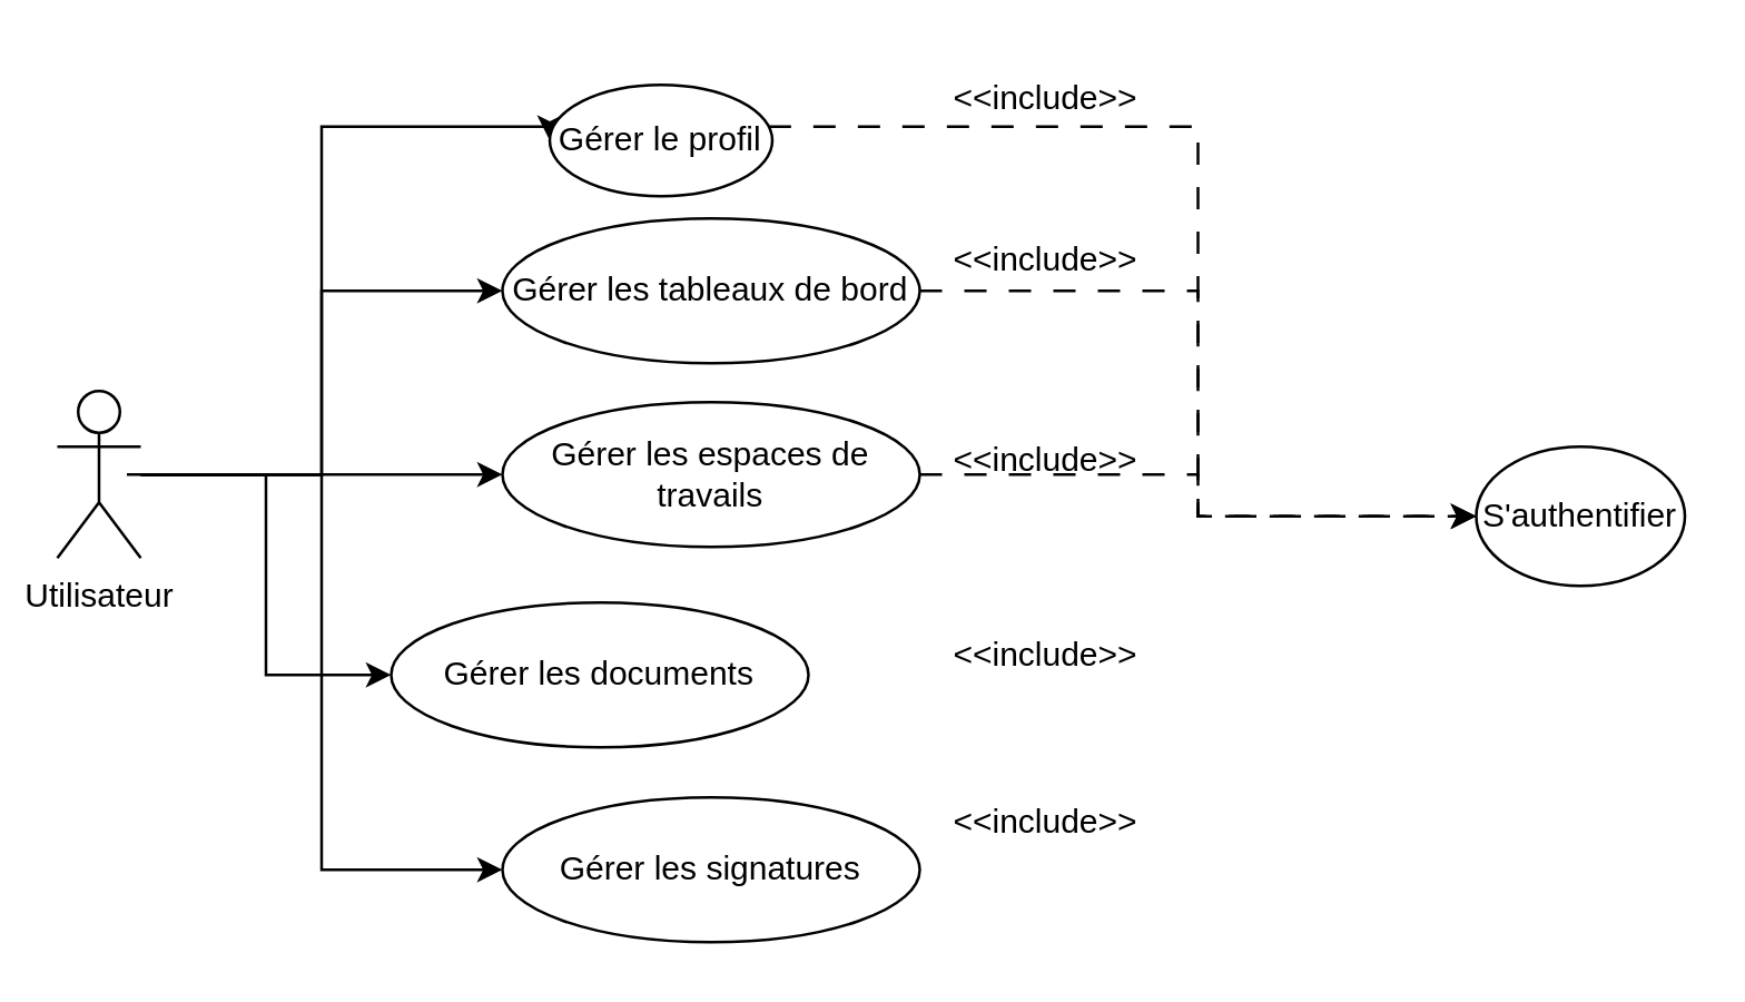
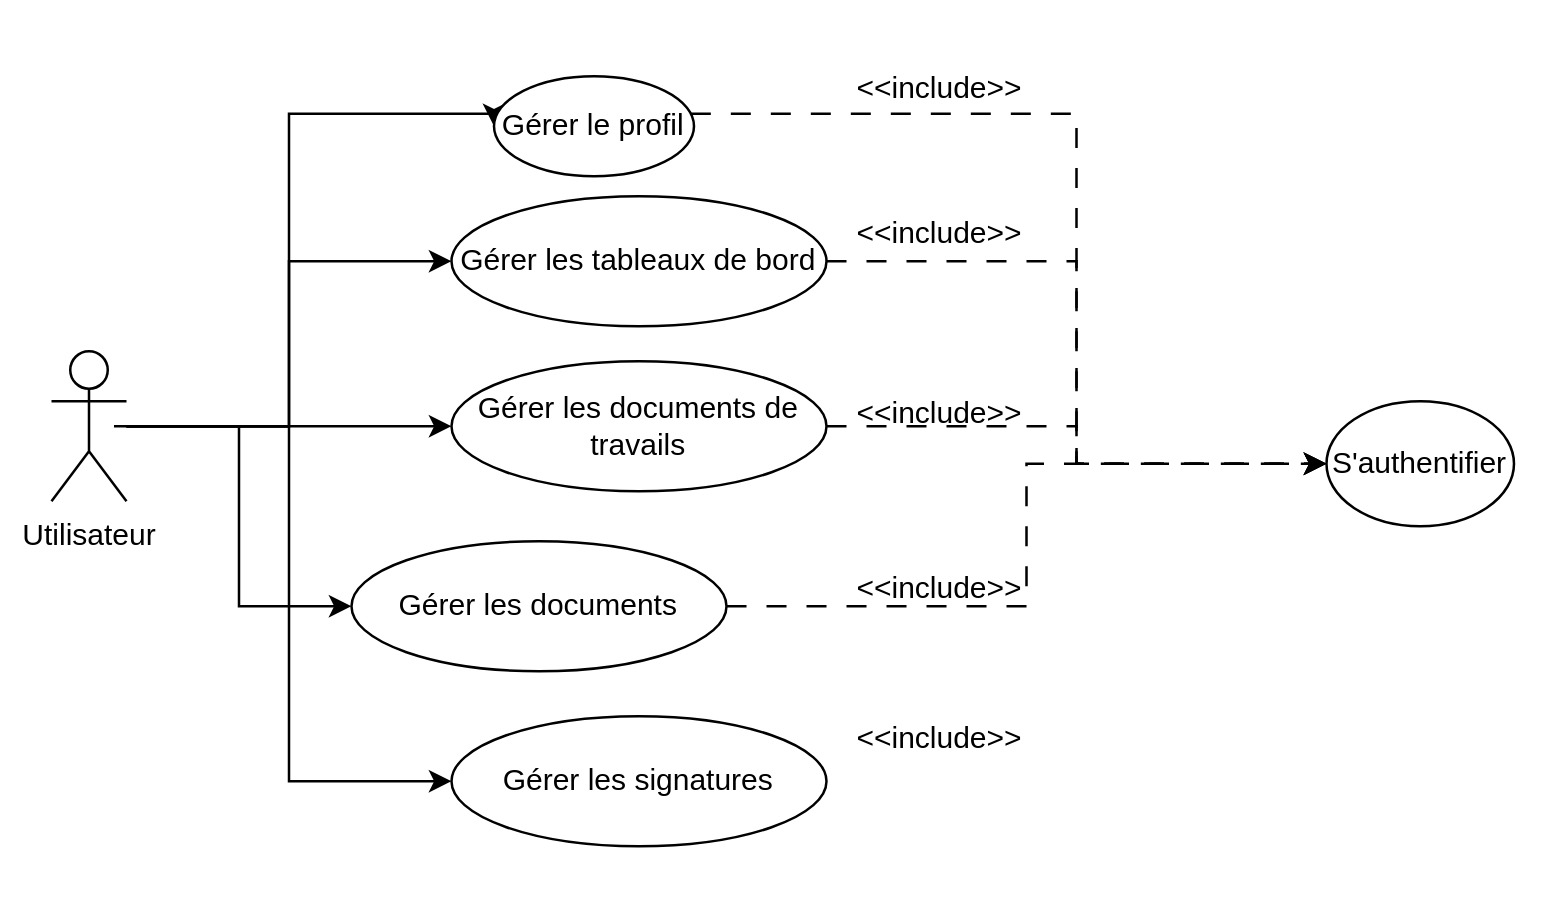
  <mxCell id="0" />
  <mxCell id="1" parent="0" />
  <mxCell id="2" style="edgeStyle=orthogonalEdgeStyle;rounded=0;orthogonalLoop=1;jettySize=auto;html=1;entryX=0;entryY=0.5;entryDx=0;entryDy=0;" edge="1" parent="1" target="9"><mxGeometry relative="1" as="geometry"><mxPoint x="45" y="170" as="sourcePoint" /><mxPoint x="183" y="45" as="targetPoint" /><Array as="points"><mxPoint x="115" y="170" /><mxPoint x="115" y="45" /></Array></mxGeometry></mxCell>
  <mxCell id="3" style="edgeStyle=orthogonalEdgeStyle;rounded=0;orthogonalLoop=1;jettySize=auto;html=1;entryX=0;entryY=0.5;entryDx=0;entryDy=0;" edge="1" parent="1" source="7" target="11"><mxGeometry relative="1" as="geometry" /></mxCell>
  <mxCell id="4" style="edgeStyle=orthogonalEdgeStyle;rounded=0;orthogonalLoop=1;jettySize=auto;html=1;" edge="1" parent="1" source="7" target="13"><mxGeometry relative="1" as="geometry" /></mxCell>
  <mxCell id="5" style="edgeStyle=orthogonalEdgeStyle;rounded=0;orthogonalLoop=1;jettySize=auto;html=1;entryX=0;entryY=0.5;entryDx=0;entryDy=0;" edge="1" parent="1" source="7" target="15"><mxGeometry relative="1" as="geometry" /></mxCell>
  <mxCell id="6" style="edgeStyle=orthogonalEdgeStyle;rounded=0;orthogonalLoop=1;jettySize=auto;html=1;entryX=0;entryY=0.5;entryDx=0;entryDy=0;" edge="1" parent="1" source="7" target="16"><mxGeometry relative="1" as="geometry" /></mxCell>
  <mxCell id="7" value="&lt;div&gt;Utilisateur&lt;/div&gt;&lt;div&gt;&lt;br&gt;&lt;/div&gt;" style="shape=umlActor;verticalLabelPosition=bottom;verticalAlign=top;html=1;outlineConnect=0;" vertex="1" parent="1"><mxGeometry x="20" y="140" width="30" height="60" as="geometry" /></mxCell>
  <mxCell id="8" style="edgeStyle=orthogonalEdgeStyle;rounded=0;orthogonalLoop=1;jettySize=auto;html=1;entryX=0;entryY=0.5;entryDx=0;entryDy=0;dashed=1;dashPattern=8 8;" edge="1" parent="1" source="9" target="17"><mxGeometry relative="1" as="geometry"><Array as="points"><mxPoint x="430" y="45" /><mxPoint x="430" y="185" /></Array></mxGeometry></mxCell>
  <mxCell id="9" value="Gérer le profil" style="ellipse;whiteSpace=wrap;html=1;" vertex="1" parent="1"><mxGeometry x="197" y="30" width="80" height="40" as="geometry" /></mxCell>
  <mxCell id="10" style="edgeStyle=orthogonalEdgeStyle;rounded=0;orthogonalLoop=1;jettySize=auto;html=1;entryX=0;entryY=0.5;entryDx=0;entryDy=0;dashed=1;dashPattern=8 8;" edge="1" parent="1" source="11" target="17"><mxGeometry relative="1" as="geometry" /></mxCell>
  <mxCell id="11" value="Gérer les tableaux de bord" style="ellipse;whiteSpace=wrap;html=1;" vertex="1" parent="1"><mxGeometry x="180" y="78" width="150" height="52" as="geometry" /></mxCell>
  <mxCell id="12" style="edgeStyle=orthogonalEdgeStyle;rounded=0;orthogonalLoop=1;jettySize=auto;html=1;entryX=0;entryY=0.5;entryDx=0;entryDy=0;dashed=1;dashPattern=8 8;" edge="1" parent="1" source="13" target="17"><mxGeometry relative="1" as="geometry" /></mxCell>
- <mxCell id="13" value="Gérer les espaces de travails" style="ellipse;whiteSpace=wrap;html=1;" vertex="1" parent="1"><mxGeometry x="180" y="144" width="150" height="52" as="geometry" /></mxCell>
+ <mxCell id="13" value="Gérer les documents de travails" style="ellipse;whiteSpace=wrap;html=1;" vertex="1" parent="1"><mxGeometry x="180" y="144" width="150" height="52" as="geometry" /></mxCell>
+ <mxCell id="14" style="edgeStyle=orthogonalEdgeStyle;rounded=0;orthogonalLoop=1;jettySize=auto;html=1;entryX=0;entryY=0.5;entryDx=0;entryDy=0;dashed=1;dashPattern=8 8;" edge="1" parent="1" source="15" target="17"><mxGeometry relative="1" as="geometry" /></mxCell>
  <mxCell id="15" value="Gérer les documents" style="ellipse;whiteSpace=wrap;html=1;" vertex="1" parent="1"><mxGeometry x="140" y="216" width="150" height="52" as="geometry" /></mxCell>
  <mxCell id="16" value="Gérer les signatures" style="ellipse;whiteSpace=wrap;html=1;" vertex="1" parent="1"><mxGeometry x="180" y="286" width="150" height="52" as="geometry" /></mxCell>
  <mxCell id="17" value="S'authentifier" style="ellipse;whiteSpace=wrap;html=1;" vertex="1" parent="1"><mxGeometry x="530" y="160" width="75" height="50" as="geometry" /></mxCell>
  <mxCell id="18" value="&amp;lt;&amp;lt;include&amp;gt;&amp;gt;" style="text;html=1;align=center;verticalAlign=middle;resizable=0;points=[];autosize=1;strokeColor=none;fillColor=none;" vertex="1" parent="1"><mxGeometry x="330" y="20" width="90" height="30" as="geometry" /></mxCell>
  <mxCell id="19" value="&amp;lt;&amp;lt;include&amp;gt;&amp;gt;" style="text;html=1;align=center;verticalAlign=middle;resizable=0;points=[];autosize=1;strokeColor=none;fillColor=none;" vertex="1" parent="1"><mxGeometry x="330" y="78" width="90" height="30" as="geometry" /></mxCell>
  <mxCell id="20" value="&amp;lt;&amp;lt;include&amp;gt;&amp;gt;" style="text;html=1;align=center;verticalAlign=middle;resizable=0;points=[];autosize=1;strokeColor=none;fillColor=none;" vertex="1" parent="1"><mxGeometry x="330" y="150" width="90" height="30" as="geometry" /></mxCell>
  <mxCell id="21" value="&amp;lt;&amp;lt;include&amp;gt;&amp;gt;" style="text;html=1;align=center;verticalAlign=middle;resizable=0;points=[];autosize=1;strokeColor=none;fillColor=none;" vertex="1" parent="1"><mxGeometry x="330" y="220" width="90" height="30" as="geometry" /></mxCell>
  <mxCell id="22" value="&amp;lt;&amp;lt;include&amp;gt;&amp;gt;" style="text;html=1;align=center;verticalAlign=middle;resizable=0;points=[];autosize=1;strokeColor=none;fillColor=none;" vertex="1" parent="1"><mxGeometry x="330" y="280" width="90" height="30" as="geometry" /></mxCell>
